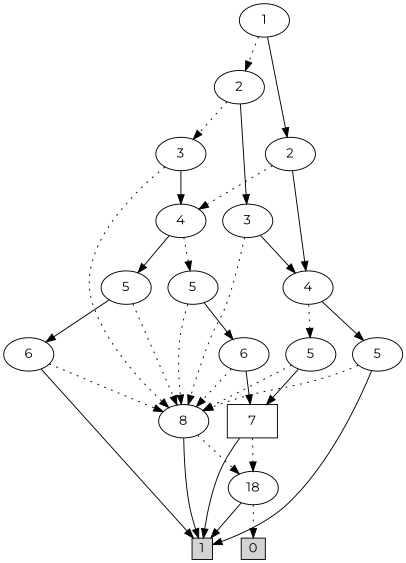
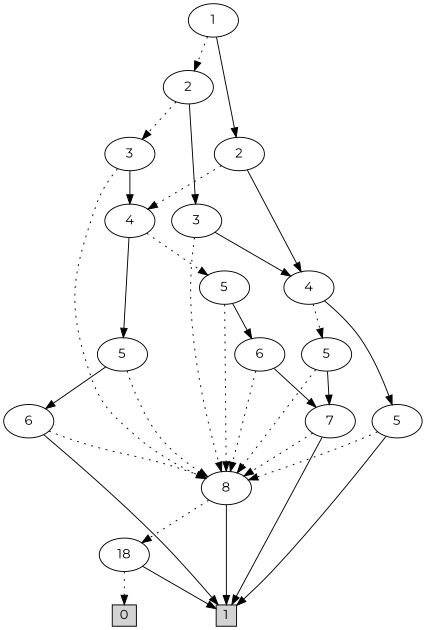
  digraph {
    fontname=Montserrat
    node [fontname=Montserrat]
    edge [fontname=Montserrat style=dotted]
    n1 [height=0.3 label=0 shape=box style=filled width=0.3]
    n2 [height=0.3 label=1 shape=box style=filled width=0.3]
    n3 [label=1]
    n4 [label=2]
    n5 [label=2]
    n6 [label=3]
    n7 [label=3]
    n8 [label=4]
    n9 [label=4]
    n10 [label=8]
    n11 [label=5]
    n12 [label=5]
    n13 [label=5]
    n14 [label=5]
    n15 [label=18]
    n16 [label=6]
    n17 [label=6]
-   n18 [label=7 shape=box]
+   n18 [label=7]
    n3 -> n4
    n3 -> n5 [style=filled]
    n4 -> n6
    n4 -> n7 [style=filled]
    n5 -> n8
    n5 -> n9 [style=filled]
    n6 -> n8 [style=filled]
    n6 -> n10
    n7 -> n9 [style=filled]
    n7 -> n10
    n8 -> n11
    n8 -> n12 [style=filled]
    n9 -> n13
    n9 -> n14 [style=filled]
    n10 -> n2 [style=filled]
    n10 -> n15
    n11 -> n10
    n11 -> n16 [style=filled]
    n12 -> n10
    n12 -> n17 [style=filled]
    n13 -> n10
    n13 -> n18 [style=filled]
    n14 -> n2 [style=filled]
    n14 -> n10
    n15 -> n1
    n15 -> n2 [style=filled]
    n16 -> n10
    n16 -> n18 [style=filled]
    n17 -> n2 [style=filled]
    n17 -> n10
    n18 -> n2 [style=filled]
-   n18 -> n15
+   n18 -> n10
  }
